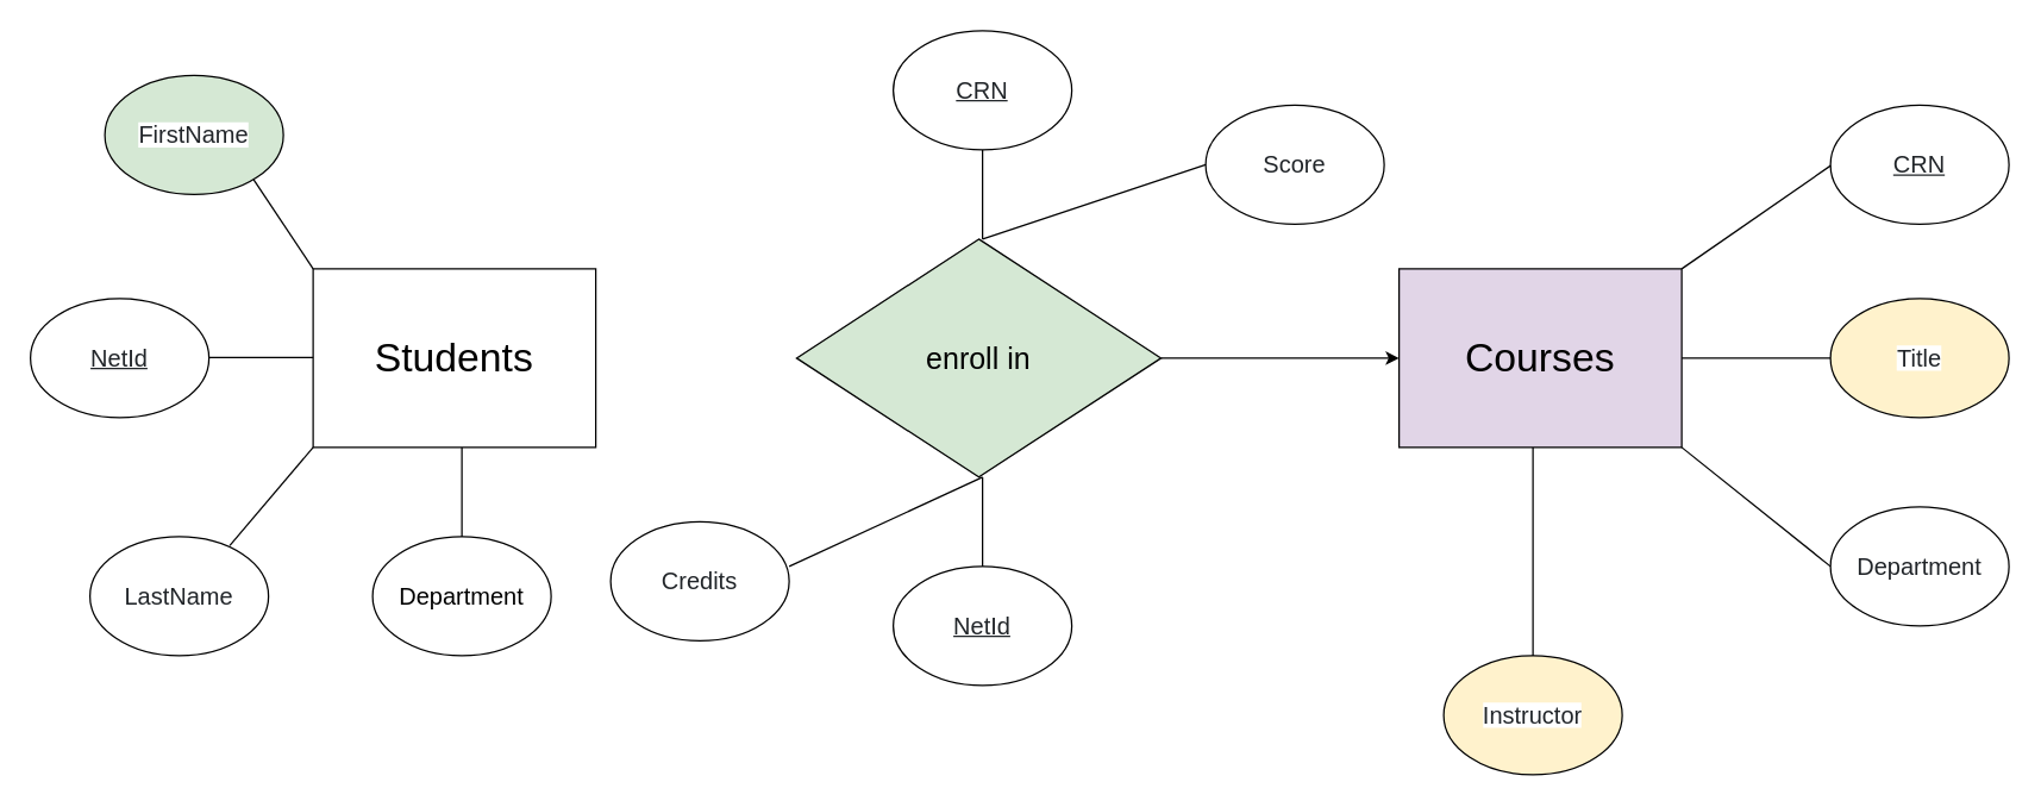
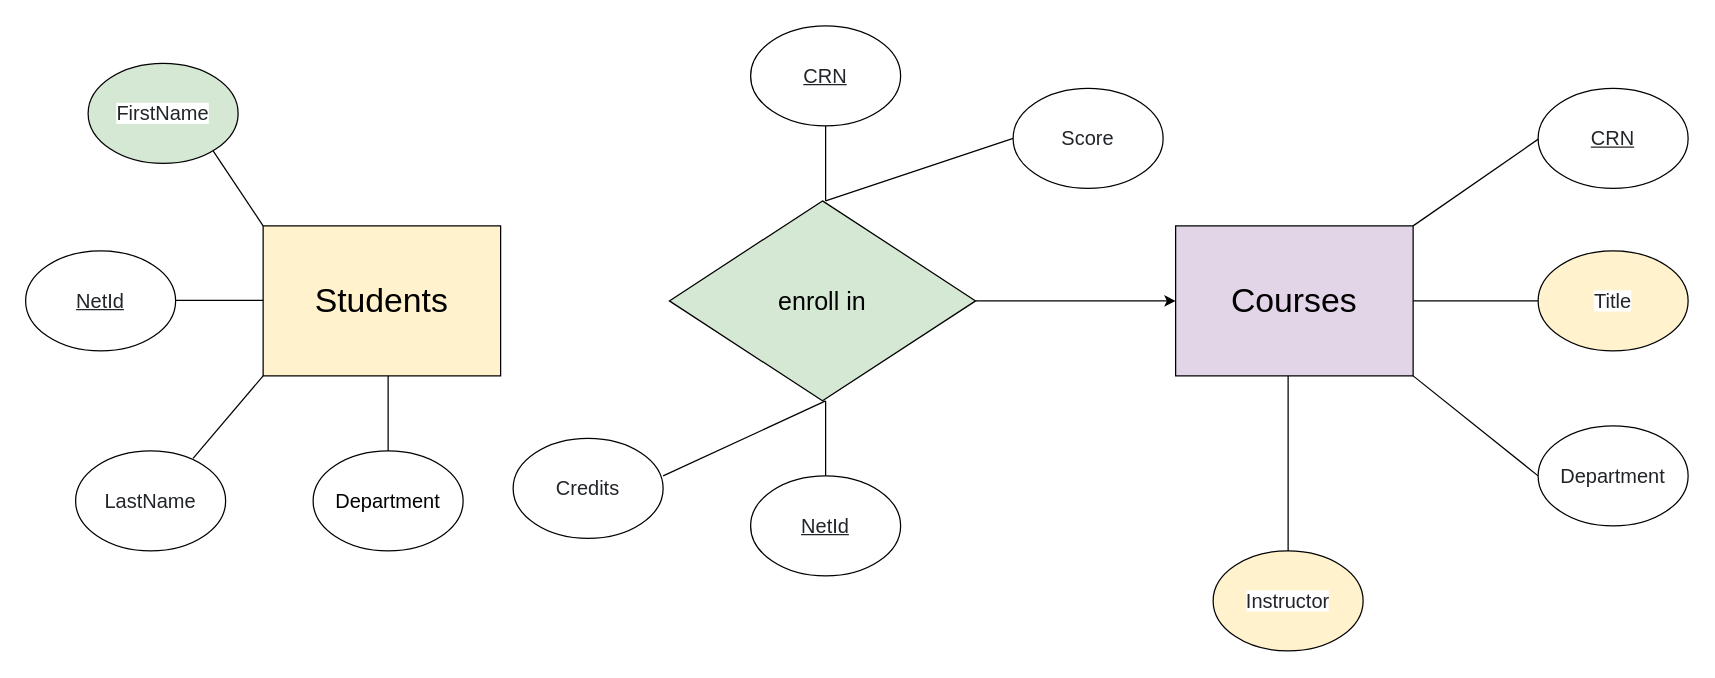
  <mxCell id="0" />
  <mxCell id="1" parent="0" />
- <mxCell id="2" value="&lt;font style=&quot;font-size: 27px&quot;&gt;Students&lt;/font&gt;" style="rounded=0;whiteSpace=wrap;html=1;" vertex="1" parent="1"><mxGeometry x="210" y="180" width="190" height="120" as="geometry" /></mxCell>
+ <mxCell id="2" value="&lt;font style=&quot;font-size: 27px&quot;&gt;Students&lt;/font&gt;" style="rounded=0;whiteSpace=wrap;html=1;fillColor=#fff2cc;" vertex="1" parent="1"><mxGeometry x="210" y="180" width="190" height="120" as="geometry" /></mxCell>
  <mxCell id="3" value="" style="endArrow=none;html=1;" edge="1" parent="1"><mxGeometry width="50" height="50" relative="1" as="geometry"><mxPoint x="210" y="180" as="sourcePoint" /><mxPoint x="170" y="120" as="targetPoint" /></mxGeometry></mxCell>
  <mxCell id="4" value="" style="endArrow=none;html=1;" edge="1" parent="1"><mxGeometry width="50" height="50" relative="1" as="geometry"><mxPoint x="210" y="239.5" as="sourcePoint" /><mxPoint x="134" y="239.5" as="targetPoint" /></mxGeometry></mxCell>
  <mxCell id="5" value="&lt;span style=&quot;font-size: 16px ; color: rgb(33 , 37 , 41) ; font-family: , &amp;#34;blinkmacsystemfont&amp;#34; , &amp;#34;segoe ui&amp;#34; , &amp;#34;roboto&amp;#34; , &amp;#34;helvetica neue&amp;#34; , &amp;#34;arial&amp;#34; , &amp;#34;noto sans&amp;#34; , sans-serif , &amp;#34;apple color emoji&amp;#34; , &amp;#34;segoe ui emoji&amp;#34; , &amp;#34;segoe ui symbol&amp;#34; , &amp;#34;noto color emoji&amp;#34; ; text-align: left ; background-color: rgb(255 , 255 , 255)&quot;&gt;FirstName&lt;/span&gt;" style="ellipse;whiteSpace=wrap;html=1;fillColor=#d5e8d4;" vertex="1" parent="1"><mxGeometry x="70" y="50" width="120" height="80" as="geometry" /></mxCell>
  <mxCell id="6" value="&lt;span style=&quot;font-size: 16px ; color: rgb(33 , 37 , 41) ; font-family: , &amp;#34;blinkmacsystemfont&amp;#34; , &amp;#34;segoe ui&amp;#34; , &amp;#34;roboto&amp;#34; , &amp;#34;helvetica neue&amp;#34; , &amp;#34;arial&amp;#34; , &amp;#34;noto sans&amp;#34; , sans-serif , &amp;#34;apple color emoji&amp;#34; , &amp;#34;segoe ui emoji&amp;#34; , &amp;#34;segoe ui symbol&amp;#34; , &amp;#34;noto color emoji&amp;#34; ; text-align: left ; background-color: rgb(255 , 255 , 255)&quot;&gt;LastName&lt;/span&gt;" style="ellipse;whiteSpace=wrap;html=1;" vertex="1" parent="1"><mxGeometry x="60" y="360" width="120" height="80" as="geometry" /></mxCell>
  <mxCell id="7" value="" style="endArrow=none;html=1;exitX=0.783;exitY=0.075;exitDx=0;exitDy=0;exitPerimeter=0;" edge="1" parent="1" source="6"><mxGeometry width="50" height="50" relative="1" as="geometry"><mxPoint x="160" y="350" as="sourcePoint" /><mxPoint x="210" y="300" as="targetPoint" /></mxGeometry></mxCell>
  <mxCell id="8" value="&lt;u style=&quot;font-size: 16px ; box-sizing: border-box ; color: rgb(33 , 37 , 41) ; font-family: , &amp;#34;blinkmacsystemfont&amp;#34; , &amp;#34;segoe ui&amp;#34; , &amp;#34;roboto&amp;#34; , &amp;#34;helvetica neue&amp;#34; , &amp;#34;arial&amp;#34; , &amp;#34;noto sans&amp;#34; , sans-serif , &amp;#34;apple color emoji&amp;#34; , &amp;#34;segoe ui emoji&amp;#34; , &amp;#34;segoe ui symbol&amp;#34; , &amp;#34;noto color emoji&amp;#34; ; text-align: left&quot;&gt;NetId&lt;/u&gt;" style="ellipse;whiteSpace=wrap;html=1;" vertex="1" parent="1"><mxGeometry x="20" y="200" width="120" height="80" as="geometry" /></mxCell>
  <mxCell id="9" style="edgeStyle=orthogonalEdgeStyle;rounded=0;orthogonalLoop=1;jettySize=auto;html=1;" edge="1" parent="1" source="10"><mxGeometry relative="1" as="geometry"><mxPoint x="940" y="240" as="targetPoint" /></mxGeometry></mxCell>
  <mxCell id="10" value="&lt;font style=&quot;font-size: 20px&quot;&gt;enroll in&lt;/font&gt;" style="rhombus;whiteSpace=wrap;html=1;fillColor=#d5e8d4;" vertex="1" parent="1"><mxGeometry x="535" y="160" width="245" height="160" as="geometry" /></mxCell>
  <mxCell id="11" value="&lt;span style=&quot;font-size: 27px&quot;&gt;Courses&lt;/span&gt;" style="rounded=0;whiteSpace=wrap;html=1;fillColor=#e1d5e7;" vertex="1" parent="1"><mxGeometry x="940" y="180" width="190" height="120" as="geometry" /></mxCell>
  <mxCell id="12" value="" style="endArrow=none;html=1;" edge="1" parent="1"><mxGeometry width="50" height="50" relative="1" as="geometry"><mxPoint x="310" y="360" as="sourcePoint" /><mxPoint x="310" y="300" as="targetPoint" /></mxGeometry></mxCell>
  <mxCell id="13" value="&lt;span style=&quot;font-size: 16px; text-align: left;&quot;&gt;Department&lt;/span&gt;" style="ellipse;whiteSpace=wrap;html=1;labelBackgroundColor=#ffffff;labelBorderColor=none;" vertex="1" parent="1"><mxGeometry x="250" y="360" width="120" height="80" as="geometry" /></mxCell>
  <mxCell id="14" value="" style="endArrow=none;html=1;" edge="1" parent="1"><mxGeometry width="50" height="50" relative="1" as="geometry"><mxPoint x="1130" y="240" as="sourcePoint" /><mxPoint x="1230" y="240" as="targetPoint" /></mxGeometry></mxCell>
  <mxCell id="15" value="" style="endArrow=none;html=1;" edge="1" parent="1"><mxGeometry width="50" height="50" relative="1" as="geometry"><mxPoint x="1130" y="180" as="sourcePoint" /><mxPoint x="1231" y="110" as="targetPoint" /></mxGeometry></mxCell>
  <mxCell id="16" value="" style="endArrow=none;html=1;" edge="1" parent="1"><mxGeometry width="50" height="50" relative="1" as="geometry"><mxPoint x="1230" y="380" as="sourcePoint" /><mxPoint x="1130" y="300" as="targetPoint" /></mxGeometry></mxCell>
  <mxCell id="17" value="&lt;span style=&quot;font-size: 16px ; color: rgb(33 , 37 , 41) ; font-family: , &amp;#34;blinkmacsystemfont&amp;#34; , &amp;#34;segoe ui&amp;#34; , &amp;#34;roboto&amp;#34; , &amp;#34;helvetica neue&amp;#34; , &amp;#34;arial&amp;#34; , &amp;#34;noto sans&amp;#34; , sans-serif , &amp;#34;apple color emoji&amp;#34; , &amp;#34;segoe ui emoji&amp;#34; , &amp;#34;segoe ui symbol&amp;#34; , &amp;#34;noto color emoji&amp;#34; ; text-align: left ; background-color: rgb(255 , 255 , 255)&quot;&gt;Title&lt;/span&gt;" style="ellipse;whiteSpace=wrap;html=1;fillColor=#fff2cc;" vertex="1" parent="1"><mxGeometry x="1230" y="200" width="120" height="80" as="geometry" /></mxCell>
  <mxCell id="18" value="&lt;u style=&quot;font-size: 16px ; box-sizing: border-box ; color: rgb(33 , 37 , 41) ; font-family: , &amp;#34;blinkmacsystemfont&amp;#34; , &amp;#34;segoe ui&amp;#34; , &amp;#34;roboto&amp;#34; , &amp;#34;helvetica neue&amp;#34; , &amp;#34;arial&amp;#34; , &amp;#34;noto sans&amp;#34; , sans-serif , &amp;#34;apple color emoji&amp;#34; , &amp;#34;segoe ui emoji&amp;#34; , &amp;#34;segoe ui symbol&amp;#34; , &amp;#34;noto color emoji&amp;#34; ; text-align: left&quot;&gt;CRN&lt;/u&gt;" style="ellipse;whiteSpace=wrap;html=1;" vertex="1" parent="1"><mxGeometry x="1230" y="70" width="120" height="80" as="geometry" /></mxCell>
  <mxCell id="19" value="&lt;span style=&quot;font-size: 16px ; color: rgb(33 , 37 , 41) ; font-family: , &amp;#34;blinkmacsystemfont&amp;#34; , &amp;#34;segoe ui&amp;#34; , &amp;#34;roboto&amp;#34; , &amp;#34;helvetica neue&amp;#34; , &amp;#34;arial&amp;#34; , &amp;#34;noto sans&amp;#34; , sans-serif , &amp;#34;apple color emoji&amp;#34; , &amp;#34;segoe ui emoji&amp;#34; , &amp;#34;segoe ui symbol&amp;#34; , &amp;#34;noto color emoji&amp;#34; ; text-align: left ; background-color: rgb(255 , 255 , 255)&quot;&gt;Department&lt;/span&gt;" style="ellipse;whiteSpace=wrap;html=1;" vertex="1" parent="1"><mxGeometry x="1230" y="340" width="120" height="80" as="geometry" /></mxCell>
  <mxCell id="20" value="" style="endArrow=none;html=1;" edge="1" parent="1"><mxGeometry width="50" height="50" relative="1" as="geometry"><mxPoint x="1030" y="440" as="sourcePoint" /><mxPoint x="1030" y="300" as="targetPoint" /></mxGeometry></mxCell>
  <mxCell id="21" value="&lt;span style=&quot;font-size: 16px ; color: rgb(33 , 37 , 41) ; font-family: , &amp;#34;blinkmacsystemfont&amp;#34; , &amp;#34;segoe ui&amp;#34; , &amp;#34;roboto&amp;#34; , &amp;#34;helvetica neue&amp;#34; , &amp;#34;arial&amp;#34; , &amp;#34;noto sans&amp;#34; , sans-serif , &amp;#34;apple color emoji&amp;#34; , &amp;#34;segoe ui emoji&amp;#34; , &amp;#34;segoe ui symbol&amp;#34; , &amp;#34;noto color emoji&amp;#34; ; text-align: left ; background-color: rgb(255 , 255 , 255)&quot;&gt;Instructor&lt;/span&gt;" style="ellipse;whiteSpace=wrap;html=1;fillColor=#fff2cc;" vertex="1" parent="1"><mxGeometry x="970" y="440" width="120" height="80" as="geometry" /></mxCell>
  <mxCell id="22" value="" style="endArrow=none;html=1;" edge="1" parent="1"><mxGeometry width="50" height="50" relative="1" as="geometry"><mxPoint x="660" y="380" as="sourcePoint" /><mxPoint x="660" y="320" as="targetPoint" /></mxGeometry></mxCell>
  <mxCell id="23" value="" style="endArrow=none;html=1;" edge="1" parent="1"><mxGeometry width="50" height="50" relative="1" as="geometry"><mxPoint x="660" y="160" as="sourcePoint" /><mxPoint x="660" y="100" as="targetPoint" /></mxGeometry></mxCell>
  <mxCell id="24" value="&lt;u style=&quot;font-size: 16px ; box-sizing: border-box ; color: rgb(33 , 37 , 41) ; font-family: , &amp;#34;blinkmacsystemfont&amp;#34; , &amp;#34;segoe ui&amp;#34; , &amp;#34;roboto&amp;#34; , &amp;#34;helvetica neue&amp;#34; , &amp;#34;arial&amp;#34; , &amp;#34;noto sans&amp;#34; , sans-serif , &amp;#34;apple color emoji&amp;#34; , &amp;#34;segoe ui emoji&amp;#34; , &amp;#34;segoe ui symbol&amp;#34; , &amp;#34;noto color emoji&amp;#34; ; text-align: left&quot;&gt;NetId&lt;/u&gt;" style="ellipse;whiteSpace=wrap;html=1;" vertex="1" parent="1"><mxGeometry x="600" y="380" width="120" height="80" as="geometry" /></mxCell>
  <mxCell id="25" value="&lt;u style=&quot;font-size: 16px ; box-sizing: border-box ; color: rgb(33 , 37 , 41) ; font-family: , &amp;#34;blinkmacsystemfont&amp;#34; , &amp;#34;segoe ui&amp;#34; , &amp;#34;roboto&amp;#34; , &amp;#34;helvetica neue&amp;#34; , &amp;#34;arial&amp;#34; , &amp;#34;noto sans&amp;#34; , sans-serif , &amp;#34;apple color emoji&amp;#34; , &amp;#34;segoe ui emoji&amp;#34; , &amp;#34;segoe ui symbol&amp;#34; , &amp;#34;noto color emoji&amp;#34; ; text-align: left&quot;&gt;CRN&lt;/u&gt;" style="ellipse;whiteSpace=wrap;html=1;" vertex="1" parent="1"><mxGeometry x="600" y="20" width="120" height="80" as="geometry" /></mxCell>
  <mxCell id="26" value="" style="endArrow=none;html=1;fontColor=#000000;" edge="1" parent="1"><mxGeometry width="50" height="50" relative="1" as="geometry"><mxPoint x="530" y="380" as="sourcePoint" /><mxPoint x="660" y="320" as="targetPoint" /></mxGeometry></mxCell>
  <mxCell id="27" value="" style="endArrow=none;html=1;fontColor=#000000;" edge="1" parent="1"><mxGeometry width="50" height="50" relative="1" as="geometry"><mxPoint x="660" y="160" as="sourcePoint" /><mxPoint x="810" y="110" as="targetPoint" /></mxGeometry></mxCell>
  <mxCell id="28" value="&lt;span style=&quot;font-size: 16px ; color: rgb(33 , 37 , 41) ; font-family: , &amp;#34;blinkmacsystemfont&amp;#34; , &amp;#34;segoe ui&amp;#34; , &amp;#34;roboto&amp;#34; , &amp;#34;helvetica neue&amp;#34; , &amp;#34;arial&amp;#34; , &amp;#34;noto sans&amp;#34; , sans-serif , &amp;#34;apple color emoji&amp;#34; , &amp;#34;segoe ui emoji&amp;#34; , &amp;#34;segoe ui symbol&amp;#34; , &amp;#34;noto color emoji&amp;#34; ; text-align: left&quot;&gt;Score&lt;/span&gt;" style="ellipse;whiteSpace=wrap;html=1;labelBackgroundColor=#ffffff;fillColor=none;gradientColor=none;fontColor=#000000;" vertex="1" parent="1"><mxGeometry x="810" y="70" width="120" height="80" as="geometry" /></mxCell>
  <mxCell id="29" value="&lt;span style=&quot;font-size: 16px ; color: rgb(33 , 37 , 41) ; font-family: , &amp;#34;blinkmacsystemfont&amp;#34; , &amp;#34;segoe ui&amp;#34; , &amp;#34;roboto&amp;#34; , &amp;#34;helvetica neue&amp;#34; , &amp;#34;arial&amp;#34; , &amp;#34;noto sans&amp;#34; , sans-serif , &amp;#34;apple color emoji&amp;#34; , &amp;#34;segoe ui emoji&amp;#34; , &amp;#34;segoe ui symbol&amp;#34; , &amp;#34;noto color emoji&amp;#34; ; text-align: left&quot;&gt;Credits&lt;/span&gt;" style="ellipse;whiteSpace=wrap;html=1;labelBackgroundColor=#ffffff;fillColor=none;gradientColor=none;fontColor=#000000;" vertex="1" parent="1"><mxGeometry x="410" y="350" width="120" height="80" as="geometry" /></mxCell>
